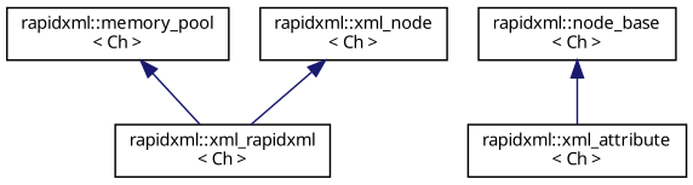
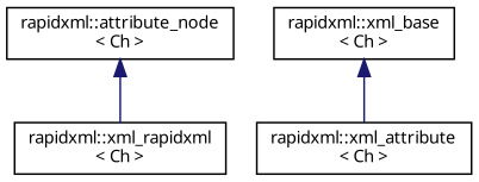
  digraph {
    rankdir=TB
    node [color=black fillcolor=white fontname=Verdana fontsize=10 shape=record style=filled]
    edge [color=midnightblue dir=back fontname=Verdana fontsize=10 labelfontname=Verdana labelfontsize=10 style=solid]
-   n1 [height=0.2 label="rapidxml::memory_pool\l\< Ch \>" width=0.4]
    n2 [height=0.2 label="rapidxml::xml_rapidxml\l\< Ch \>" width=0.4]
-   n3 [height=0.2 label="rapidxml::node_base\l\< Ch \>" width=0.4]
+   n3 [height=0.2 label="rapidxml::xml_base\l\< Ch \>" width=0.4]
    n4 [height=0.2 label="rapidxml::xml_attribute\l\< Ch \>" width=0.4]
-   n5 [height=0.2 label="rapidxml::xml_node\l\< Ch \>" width=0.4]
-   n1 -> n2
+   n5 [height=0.2 label="rapidxml::attribute_node\l\< Ch \>" width=0.4]
    n3 -> n4
    n5 -> n2
  }
